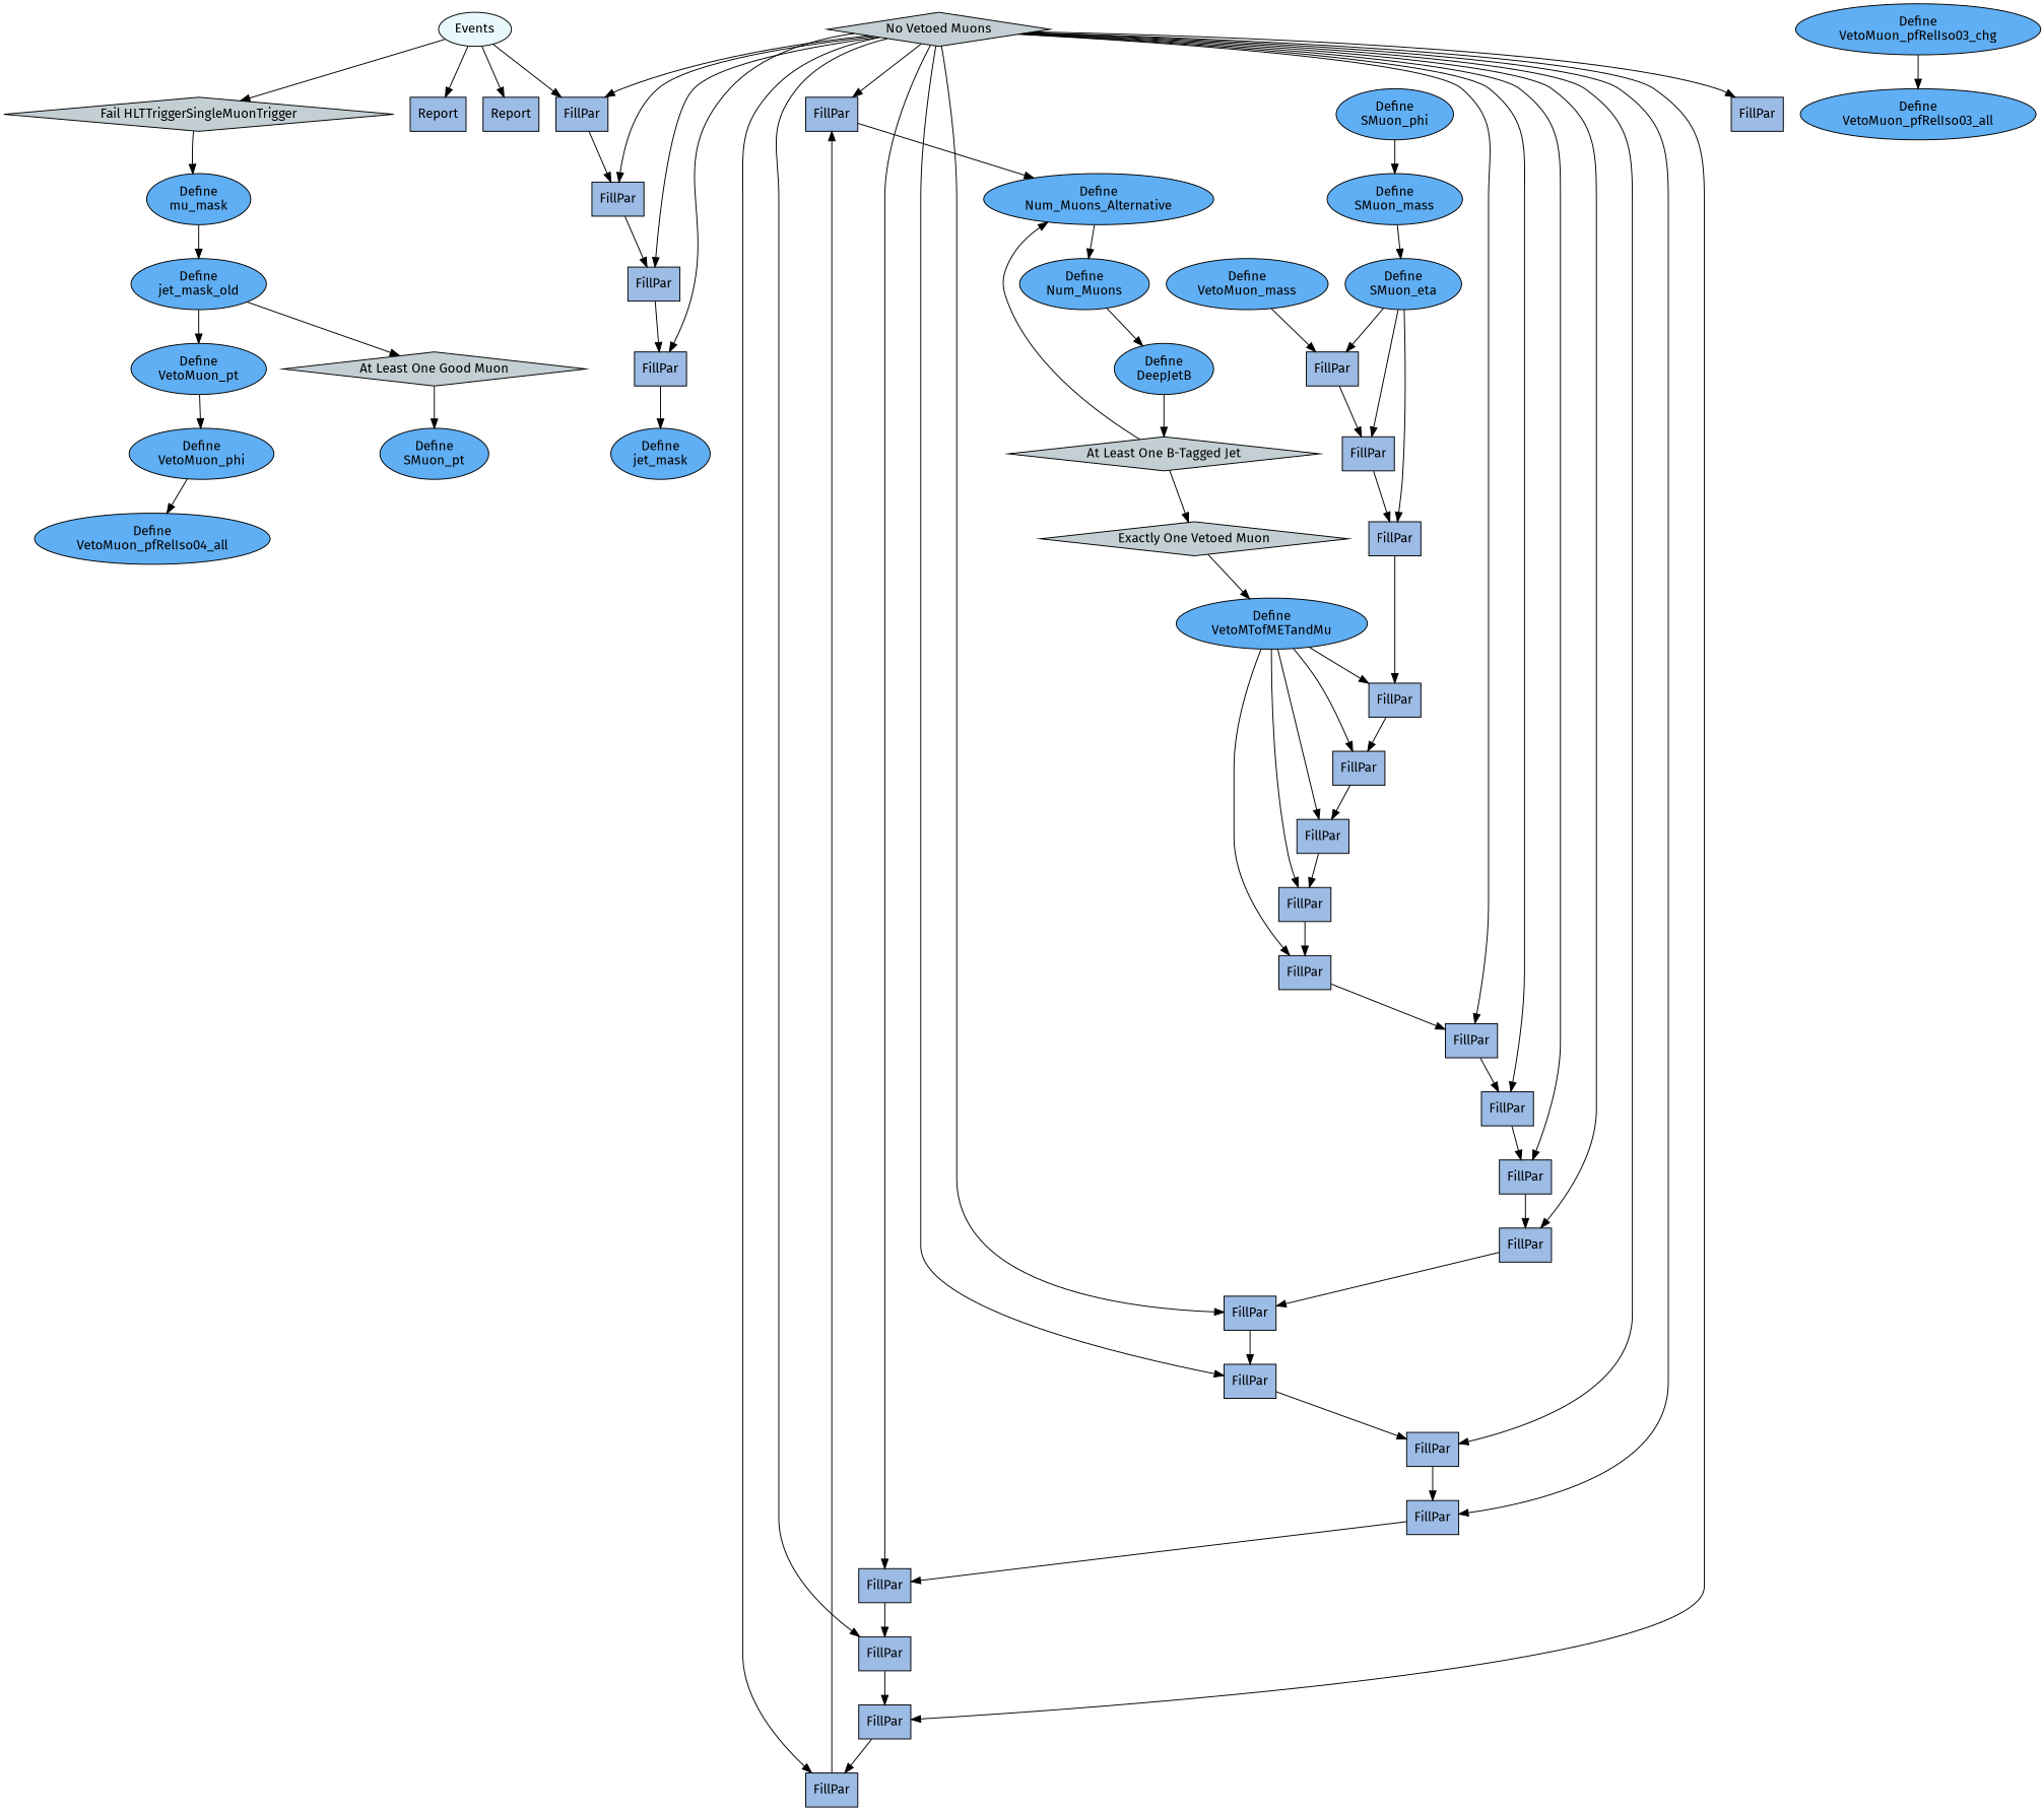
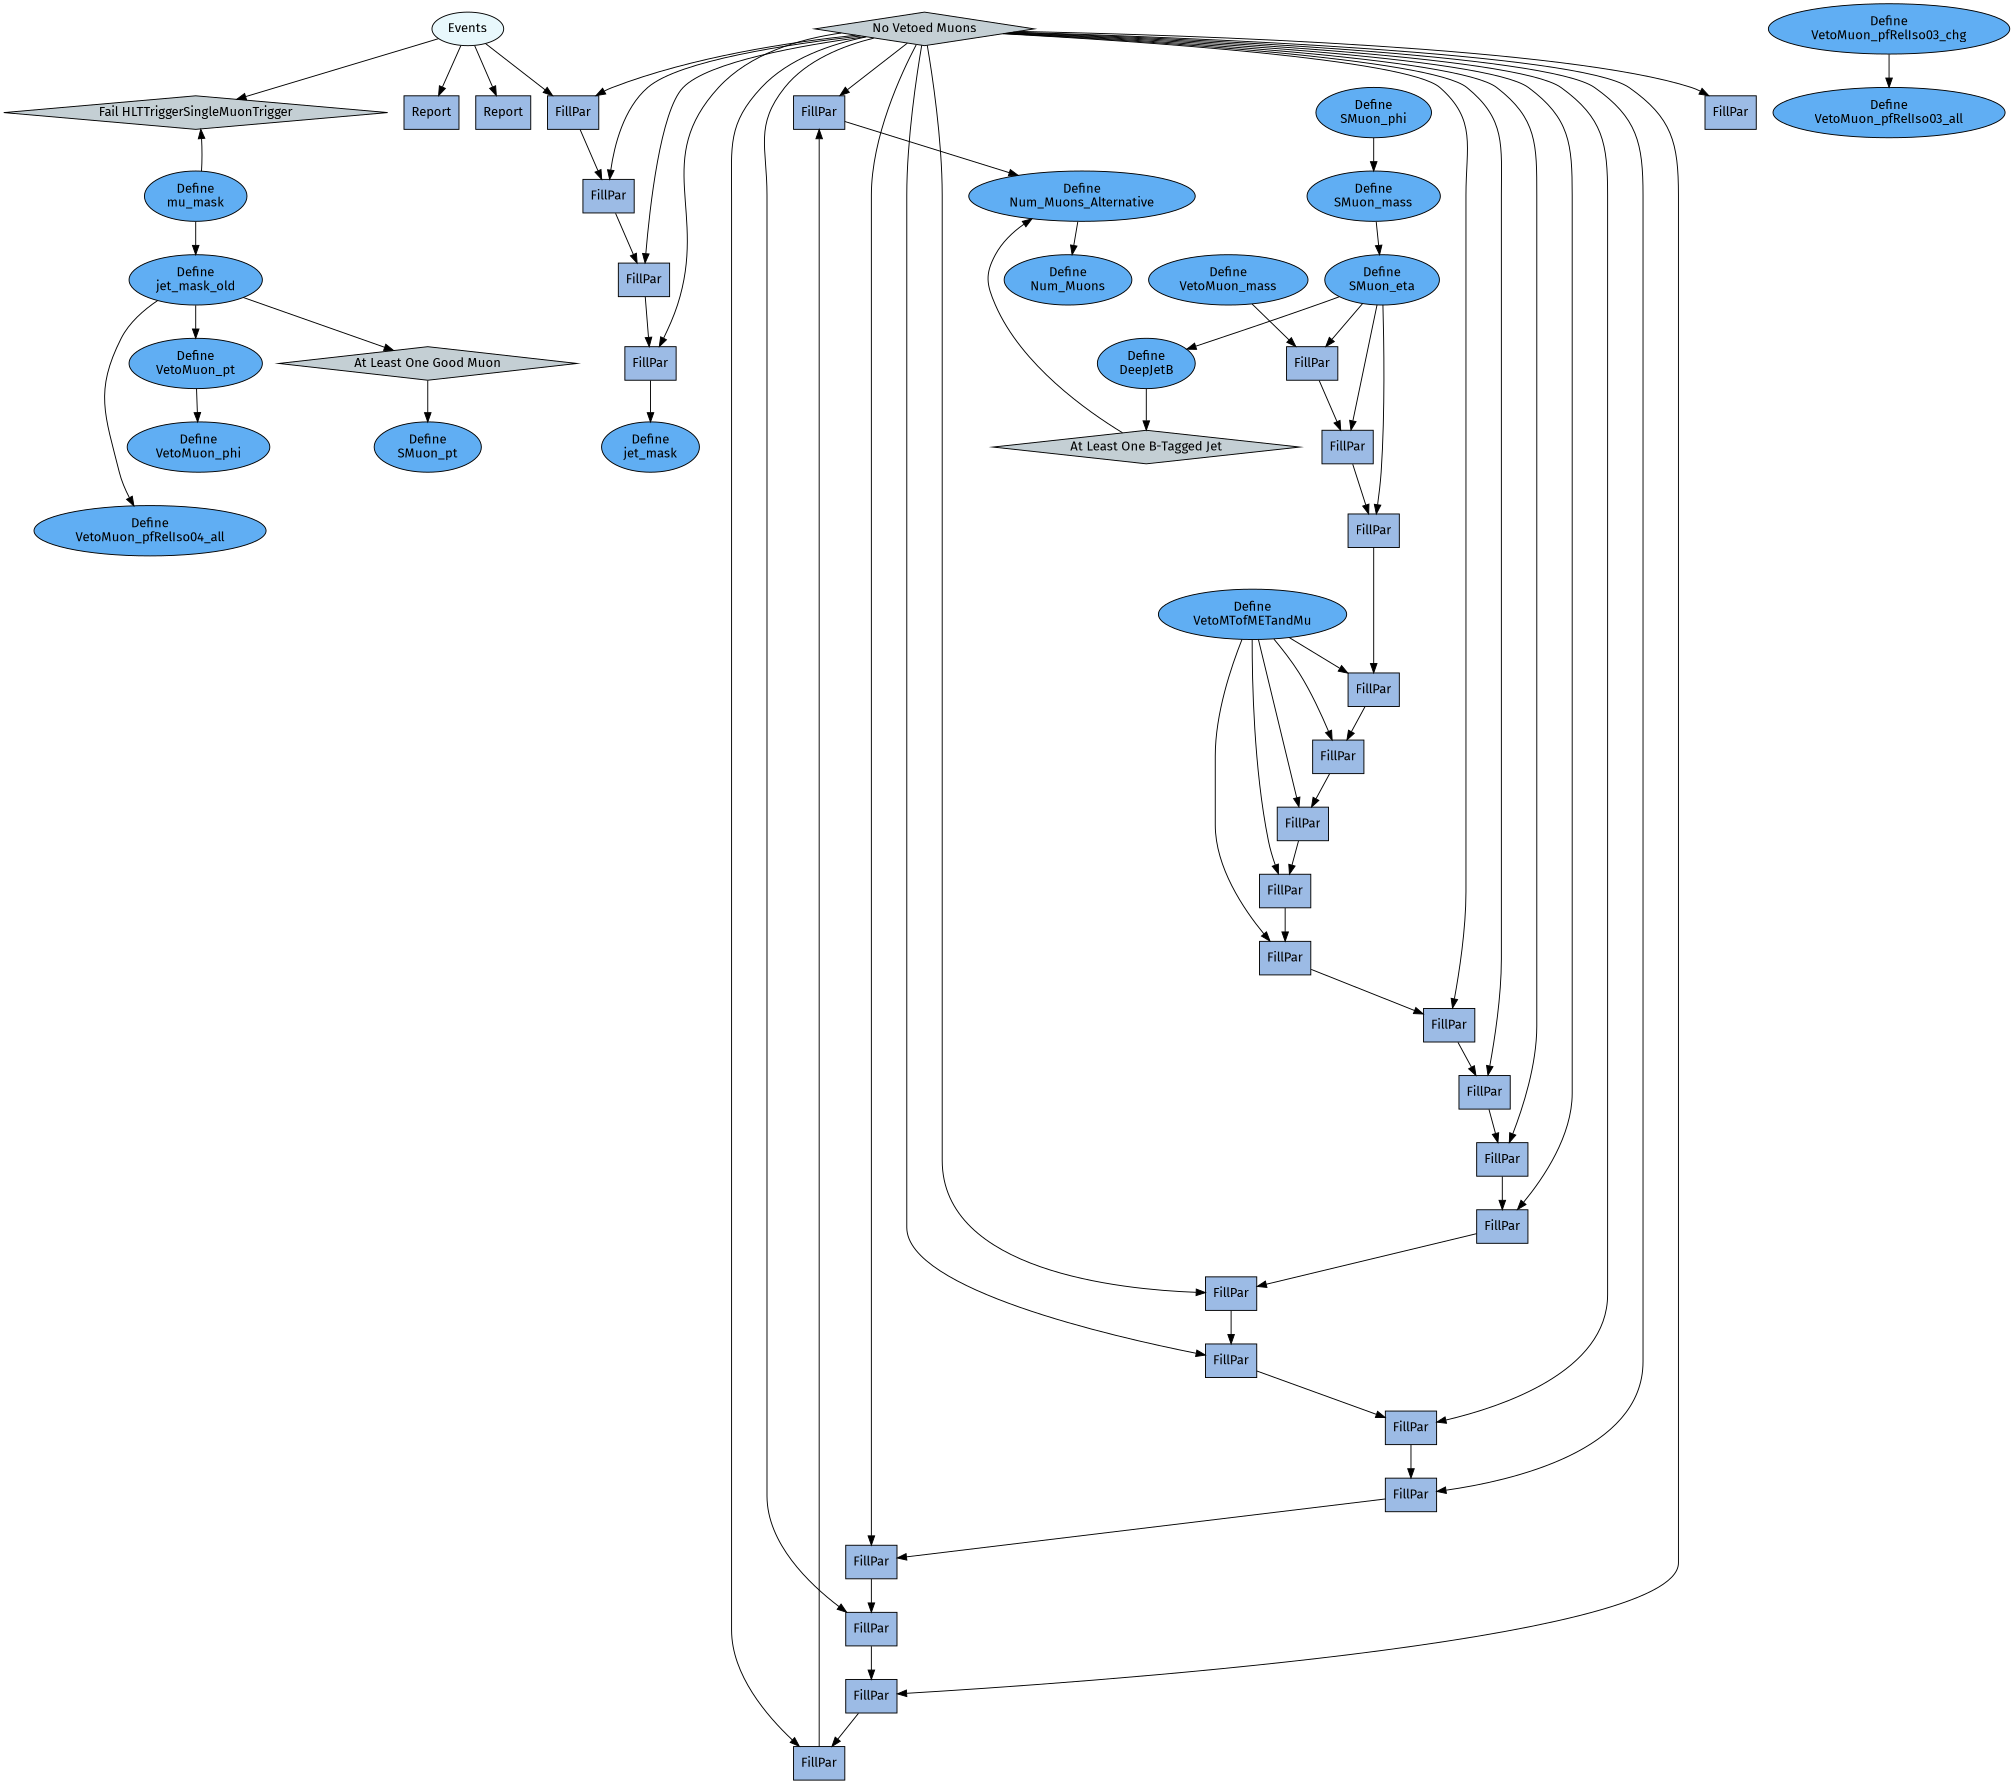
  digraph {
    fontname="Fira Sans"
    node [fillcolor="#9cbbe5" fontname="Fira Sans" shape=box style=filled]
    edge [fontname="Fira Sans"]
    n1 [label=Report]
    n2 [fillcolor="#e8f8fc" label=Events shape=oval]
    n3 [label=Report]
    n4 [label=FillPar]
    n5 [fillcolor="#c4cfd4" label="Fail HLTTriggerSingleMuonTrigger" shape=diamond]
    n6 [label=FillPar]
    n7 [fillcolor="#60aef3" label="Define\nmu_mask" shape=oval]
    n8 [label=FillPar]
    n9 [fillcolor="#c4cfd4" label="No Vetoed Muons" shape=diamond]
    n10 [label=FillPar]
    n11 [label=FillPar]
    n12 [label=FillPar]
    n13 [label=FillPar]
    n14 [label=FillPar]
    n15 [label=FillPar]
    n16 [label=FillPar]
    n17 [label=FillPar]
    n18 [label=FillPar]
    n19 [label=FillPar]
    n20 [label=FillPar]
    n21 [label=FillPar]
    n22 [label=FillPar]
    n23 [label=FillPar]
    n24 [label=FillPar]
    n25 [fillcolor="#60aef3" label="Define\nNum_Muons_Alternative" shape=oval]
    n26 [fillcolor="#60aef3" label="Define\njet_mask" shape=oval]
    n27 [fillcolor="#c4cfd4" label="At Least One B-Tagged Jet" shape=diamond]
-   n28 [fillcolor="#c4cfd4" label="Exactly One Vetoed Muon" shape=diamond]
    n29 [fillcolor="#60aef3" label="Define\nVetoMTofMETandMu" shape=oval]
    n30 [fillcolor="#60aef3" label="Define\nDeepJetB" shape=oval]
    n31 [fillcolor="#60aef3" label="Define\nNum_Muons" shape=oval]
    n32 [label=FillPar]
    n33 [label=FillPar]
    n34 [label=FillPar]
    n35 [label=FillPar]
    n36 [label=FillPar]
    n37 [label=FillPar]
    n38 [label=FillPar]
    n39 [label=FillPar]
    n40 [fillcolor="#60aef3" label="Define\nVetoMuon_mass" shape=oval]
    n41 [fillcolor="#60aef3" label="Define\nVetoMuon_pfRelIso03_all" shape=oval]
    n42 [fillcolor="#60aef3" label="Define\nVetoMuon_pfRelIso03_chg" shape=oval]
    n43 [fillcolor="#60aef3" label="Define\nVetoMuon_pfRelIso04_all" shape=oval]
    n44 [fillcolor="#60aef3" label="Define\nVetoMuon_phi" shape=oval]
    n45 [fillcolor="#60aef3" label="Define\nVetoMuon_pt" shape=oval]
    n46 [fillcolor="#60aef3" label="Define\nSMuon_eta" shape=oval]
    n47 [fillcolor="#60aef3" label="Define\nSMuon_mass" shape=oval]
    n48 [fillcolor="#60aef3" label="Define\nSMuon_phi" shape=oval]
    n49 [fillcolor="#60aef3" label="Define\nSMuon_pt" shape=oval]
    n50 [fillcolor="#c4cfd4" label="At Least One Good Muon" shape=diamond]
    n51 [fillcolor="#60aef3" label="Define\njet_mask_old" shape=oval]
    n2 -> n1
    n2 -> n3
    n2 -> n4
    n2 -> n5
    n4 -> n6
-   n5 -> n7
+   n7 -> n5
    n6 -> n24
    n7 -> n51
    n9 -> n4
    n9 -> n6
    n9 -> n8
    n9 -> n10
    n9 -> n11
    n9 -> n12
    n9 -> n13
    n9 -> n14
    n9 -> n15
    n9 -> n16
    n9 -> n17
    n9 -> n18
    n9 -> n19
    n9 -> n20
    n9 -> n21
    n9 -> n22
    n9 -> n23
    n9 -> n24
    n10 -> n25
    n11 -> n10
    n12 -> n11
    n13 -> n12
    n14 -> n13
    n15 -> n14
    n16 -> n15
    n17 -> n16
    n18 -> n17
    n19 -> n18
    n20 -> n19
    n21 -> n20
    n22 -> n21
    n23 -> n26
    n24 -> n23
    n25 -> n31
    n27 -> n25
-   n27 -> n28
-   n28 -> n29
    n29 -> n32
    n29 -> n33
    n29 -> n34
    n29 -> n35
    n29 -> n36
    n30 -> n27
-   n31 -> n30
+   n46 -> n30
    n32 -> n22
    n33 -> n32
    n34 -> n33
    n35 -> n34
    n36 -> n35
    n37 -> n36
    n38 -> n37
    n39 -> n38
    n40 -> n39
    n42 -> n41
-   n44 -> n43
+   n51 -> n43
    n45 -> n44
    n46 -> n37
    n46 -> n38
    n46 -> n39
    n47 -> n46
    n48 -> n47
    n50 -> n49
    n51 -> n45
    n51 -> n50
  }
